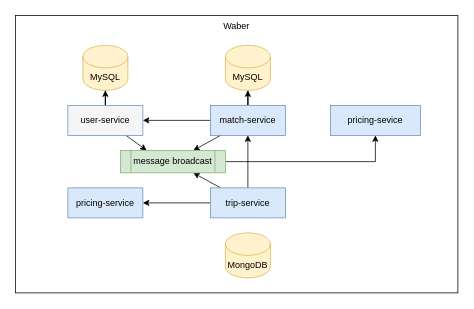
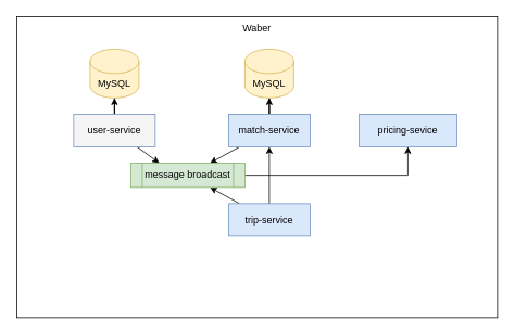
  <mxCell id="0" />
  <mxCell id="1" parent="0" />
  <mxCell id="2" value="Waber" style="rounded=0;whiteSpace=wrap;html=1;verticalAlign=top;" vertex="1" parent="1"><mxGeometry x="20" y="20" width="590" height="370" as="geometry" /></mxCell>
  <mxCell id="3" style="edgeStyle=orthogonalEdgeStyle;rounded=0;orthogonalLoop=1;jettySize=auto;html=1;" edge="1" parent="1" source="5" target="15"><mxGeometry relative="1" as="geometry" /></mxCell>
  <mxCell id="4" style="edgeStyle=none;rounded=0;orthogonalLoop=1;jettySize=auto;html=1;entryX=0.25;entryY=0;entryDx=0;entryDy=0;" edge="1" parent="1" source="5" target="20"><mxGeometry relative="1" as="geometry" /></mxCell>
  <mxCell id="5" value="user-service" style="rounded=0;whiteSpace=wrap;html=1;fillColor=#f5f5f5;strokeColor=#6c8ebf;" vertex="1" parent="1"><mxGeometry x="90" y="140" width="100" height="40" as="geometry" /></mxCell>
  <mxCell id="6" style="edgeStyle=orthogonalEdgeStyle;rounded=0;orthogonalLoop=1;jettySize=auto;html=1;entryX=0.5;entryY=1;entryDx=0;entryDy=0;entryPerimeter=0;" edge="1" parent="1" source="9" target="16"><mxGeometry relative="1" as="geometry" /></mxCell>
- <mxCell id="7" style="edgeStyle=orthogonalEdgeStyle;rounded=0;orthogonalLoop=1;jettySize=auto;html=1;" edge="1" parent="1" source="9" target="5"><mxGeometry relative="1" as="geometry" /></mxCell>
  <mxCell id="8" style="rounded=0;orthogonalLoop=1;jettySize=auto;html=1;" edge="1" parent="1" source="9" target="20"><mxGeometry relative="1" as="geometry" /></mxCell>
  <mxCell id="9" value="match-service" style="rounded=0;whiteSpace=wrap;html=1;fillColor=#dae8fc;strokeColor=#6c8ebf;" vertex="1" parent="1"><mxGeometry x="280" y="140" width="100" height="40" as="geometry" /></mxCell>
- <mxCell id="10" value="pricing-service" style="rounded=0;whiteSpace=wrap;html=1;fillColor=#dae8fc;strokeColor=#6c8ebf;" vertex="1" parent="1"><mxGeometry x="90" y="250" width="100" height="40" as="geometry" /></mxCell>
  <mxCell id="11" style="edgeStyle=orthogonalEdgeStyle;rounded=0;orthogonalLoop=1;jettySize=auto;html=1;entryX=0.5;entryY=1;entryDx=0;entryDy=0;" edge="1" parent="1" source="14" target="9"><mxGeometry relative="1" as="geometry" /></mxCell>
- <mxCell id="12" style="edgeStyle=orthogonalEdgeStyle;rounded=0;orthogonalLoop=1;jettySize=auto;html=1;entryX=1;entryY=0.5;entryDx=0;entryDy=0;" edge="1" parent="1" source="14" target="10"><mxGeometry relative="1" as="geometry" /></mxCell>
  <mxCell id="13" style="edgeStyle=none;rounded=0;orthogonalLoop=1;jettySize=auto;html=1;" edge="1" parent="1" source="14" target="20"><mxGeometry relative="1" as="geometry" /></mxCell>
  <mxCell id="14" value="trip-service" style="rounded=0;whiteSpace=wrap;html=1;fillColor=#dae8fc;strokeColor=#6c8ebf;" vertex="1" parent="1"><mxGeometry x="280" y="250" width="100" height="40" as="geometry" /></mxCell>
  <mxCell id="15" value="MySQL" style="shape=cylinder3;whiteSpace=wrap;html=1;boundedLbl=1;backgroundOutline=1;size=15;fillColor=#fff2cc;strokeColor=#d6b656;" vertex="1" parent="1"><mxGeometry x="110" y="60" width="60" height="60" as="geometry" /></mxCell>
  <mxCell id="16" value="MySQL" style="shape=cylinder3;whiteSpace=wrap;html=1;boundedLbl=1;backgroundOutline=1;size=15;fillColor=#fff2cc;strokeColor=#d6b656;" vertex="1" parent="1"><mxGeometry x="300" y="60" width="60" height="60" as="geometry" /></mxCell>
- <mxCell id="17" value="MongoDB" style="shape=cylinder3;whiteSpace=wrap;html=1;boundedLbl=1;backgroundOutline=1;size=15;fillColor=#fff2cc;strokeColor=#d6b656;" vertex="1" parent="1"><mxGeometry x="300" y="310" width="60" height="60" as="geometry" /></mxCell>
  <mxCell id="18" value="pricing-sevice" style="whiteSpace=wrap;html=1;fillColor=#dae8fc;strokeColor=#6c8ebf;" vertex="1" parent="1"><mxGeometry x="440" y="140" width="120" height="40" as="geometry" /></mxCell>
  <mxCell id="19" style="edgeStyle=orthogonalEdgeStyle;rounded=0;orthogonalLoop=1;jettySize=auto;html=1;entryX=0.5;entryY=1;entryDx=0;entryDy=0;" edge="1" parent="1" source="20" target="18"><mxGeometry relative="1" as="geometry"><Array as="points"><mxPoint x="500" y="215" /></Array></mxGeometry></mxCell>
  <mxCell id="20" value="message broadcast" style="shape=process;whiteSpace=wrap;html=1;backgroundOutline=1;fillColor=#d5e8d4;strokeColor=#82b366;" vertex="1" parent="1"><mxGeometry x="160" y="200" width="140" height="30" as="geometry" /></mxCell>
